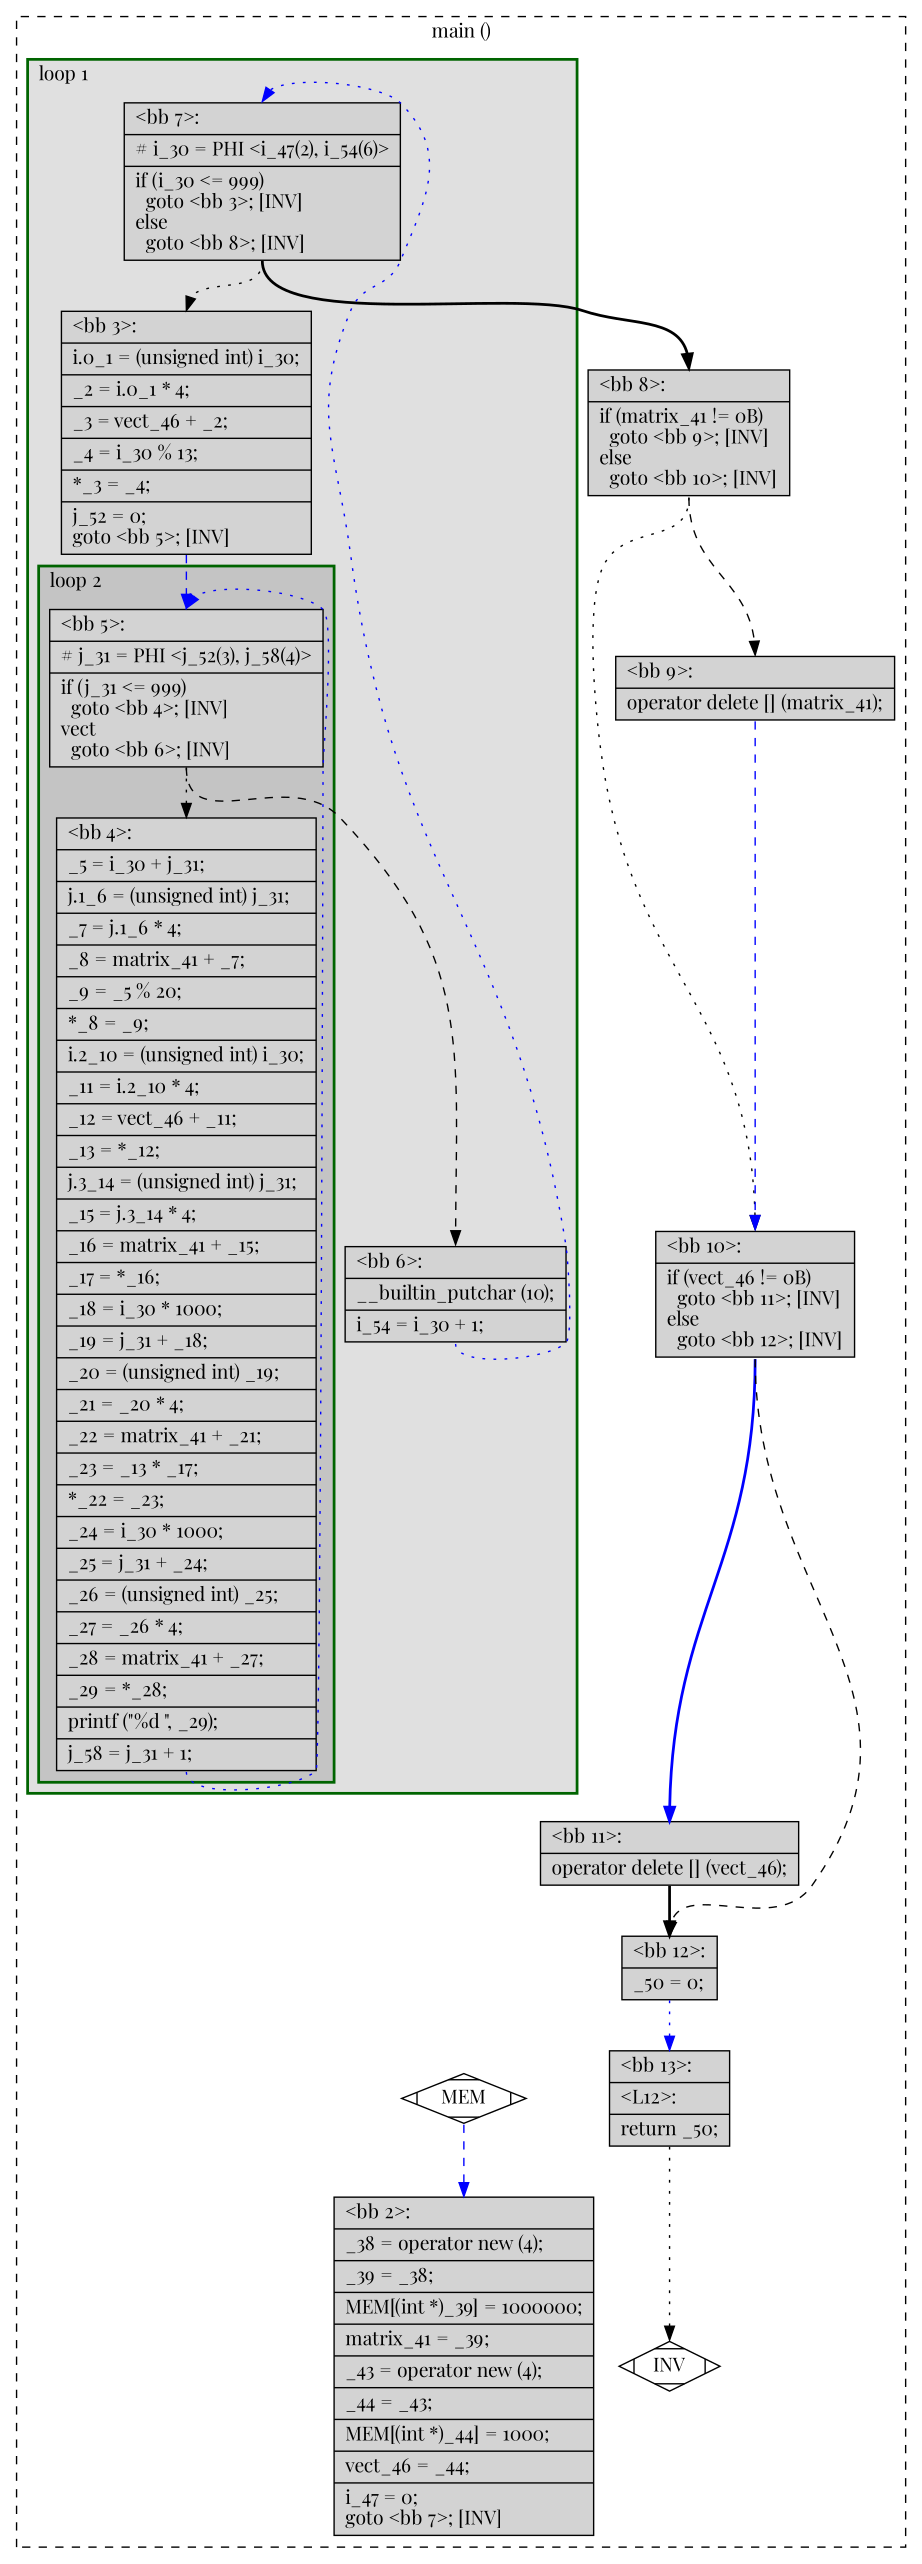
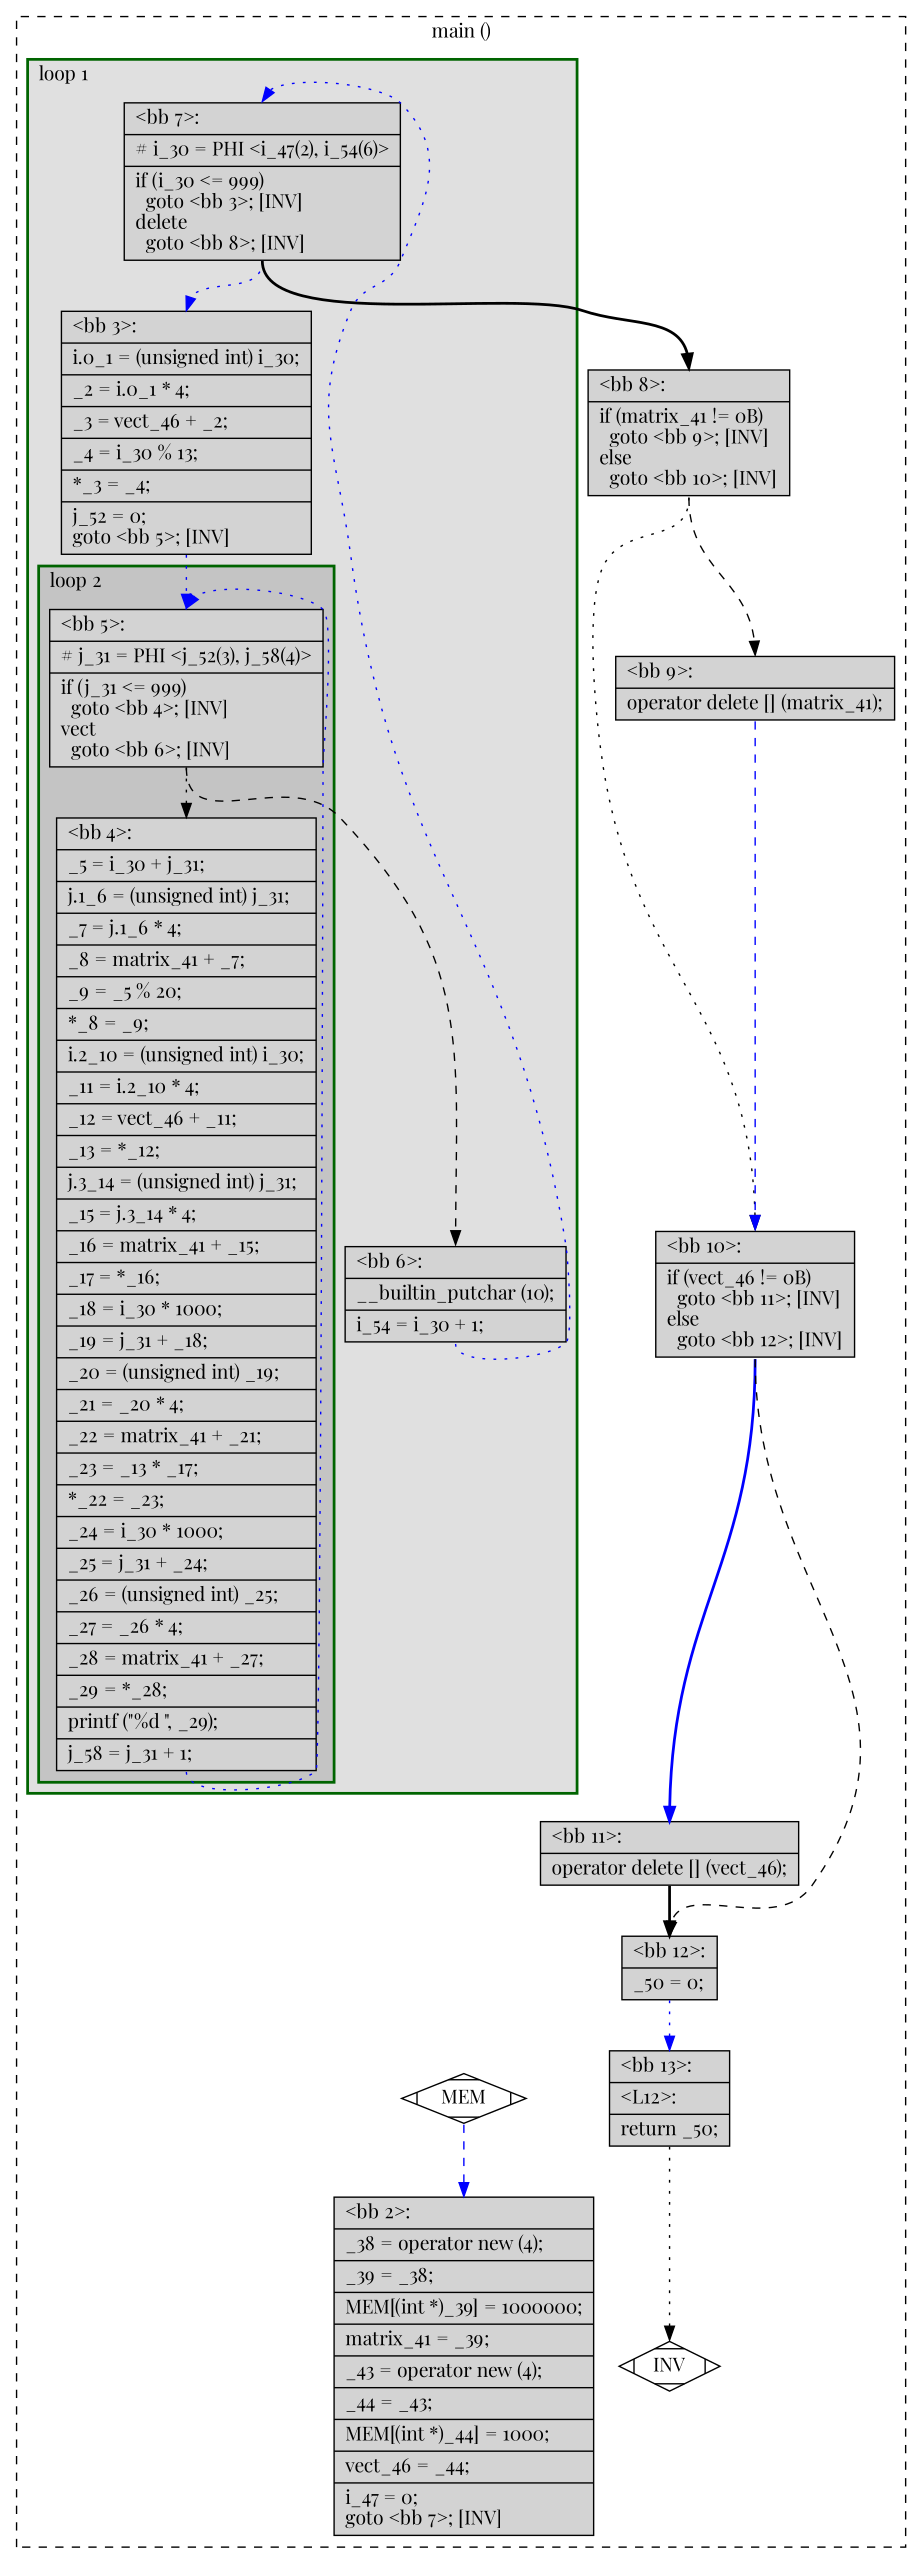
  digraph {
    fontname="Playfair Display"
    node [fillcolor=lightgrey fontname="Playfair Display" shape=record style=filled]
    edge [color=black constraint=true fontname="Playfair Display" headport=n style=dotted tailport=s weight=10]
    n1 [label="{\<bb\ 5\>:\l|#\ j_31\ =\ PHI\ \<j_52(3),\ j_58(4)\>\l|if\ (j_31\ \<=\ 999)\l\ \ goto\ \<bb\ 4\>;\ [INV]\lvect\l\ \ goto\ \<bb\ 6\>;\ [INV]\l}"]
    n2 [label="{\<bb\ 4\>:\l|_5\ =\ i_30\ +\ j_31;\l|j.1_6\ =\ (unsigned\ int)\ j_31;\l|_7\ =\ j.1_6\ *\ 4;\l|_8\ =\ matrix_41\ +\ _7;\l|_9\ =\ _5\ %\ 20;\l|*_8\ =\ _9;\l|i.2_10\ =\ (unsigned\ int)\ i_30;\l|_11\ =\ i.2_10\ *\ 4;\l|_12\ =\ vect_46\ +\ _11;\l|_13\ =\ *_12;\l|j.3_14\ =\ (unsigned\ int)\ j_31;\l|_15\ =\ j.3_14\ *\ 4;\l|_16\ =\ matrix_41\ +\ _15;\l|_17\ =\ *_16;\l|_18\ =\ i_30\ *\ 1000;\l|_19\ =\ j_31\ +\ _18;\l|_20\ =\ (unsigned\ int)\ _19;\l|_21\ =\ _20\ *\ 4;\l|_22\ =\ matrix_41\ +\ _21;\l|_23\ =\ _13\ *\ _17;\l|*_22\ =\ _23;\l|_24\ =\ i_30\ *\ 1000;\l|_25\ =\ j_31\ +\ _24;\l|_26\ =\ (unsigned\ int)\ _25;\l|_27\ =\ _26\ *\ 4;\l|_28\ =\ matrix_41\ +\ _27;\l|_29\ =\ *_28;\l|printf\ (\"%d\ \",\ _29);\l|j_58\ =\ j_31\ +\ 1;\l}"]
-   n3 [label="{\<bb\ 7\>:\l|#\ i_30\ =\ PHI\ \<i_47(2),\ i_54(6)\>\l|if\ (i_30\ \<=\ 999)\l\ \ goto\ \<bb\ 3\>;\ [INV]\lelse\l\ \ goto\ \<bb\ 8\>;\ [INV]\l}"]
+   n3 [label="{\<bb\ 7\>:\l|#\ i_30\ =\ PHI\ \<i_47(2),\ i_54(6)\>\l|if\ (i_30\ \<=\ 999)\l\ \ goto\ \<bb\ 3\>;\ [INV]\ldelete\l\ \ goto\ \<bb\ 8\>;\ [INV]\l}"]
    n4 [label="{\<bb\ 3\>:\l|i.0_1\ =\ (unsigned\ int)\ i_30;\l|_2\ =\ i.0_1\ *\ 4;\l|_3\ =\ vect_46\ +\ _2;\l|_4\ =\ i_30\ %\ 13;\l|*_3\ =\ _4;\l|j_52\ =\ 0;\lgoto\ \<bb\ 5\>;\ [INV]\l}"]
    n5 [label="{\<bb\ 6\>:\l|__builtin_putchar\ (10);\l|i_54\ =\ i_30\ +\ 1;\l}"]
    n6 [label="{\<bb\ 8\>:\l|if\ (matrix_41\ !=\ 0B)\l\ \ goto\ \<bb\ 9\>;\ [INV]\lelse\l\ \ goto\ \<bb\ 10\>;\ [INV]\l}"]
    n7 [fillcolor=white label=MEM shape=Mdiamond]
    n8 [fillcolor=white label=INV shape=Mdiamond]
    n9 [label="{\<bb\ 2\>:\l|_38\ =\ operator\ new\ (4);\l|_39\ =\ _38;\l|MEM[(int\ *)_39]\ =\ 1000000;\l|matrix_41\ =\ _39;\l|_43\ =\ operator\ new\ (4);\l|_44\ =\ _43;\l|MEM[(int\ *)_44]\ =\ 1000;\l|vect_46\ =\ _44;\l|i_47\ =\ 0;\lgoto\ \<bb\ 7\>;\ [INV]\l}"]
    n10 [label="{\<bb\ 9\>:\l|operator\ delete\ []\ (matrix_41);\l}"]
    n11 [label="{\<bb\ 10\>:\l|if\ (vect_46\ !=\ 0B)\l\ \ goto\ \<bb\ 11\>;\ [INV]\lelse\l\ \ goto\ \<bb\ 12\>;\ [INV]\l}"]
    n12 [label="{\<bb\ 11\>:\l|operator\ delete\ []\ (vect_46);\l}"]
    n13 [label="{\<bb\ 12\>:\l|_50\ =\ 0;\l}"]
    n14 [label="{\<bb\ 13\>:\l|\<L12\>:\l|return\ _50;\l}"]
    subgraph cluster_1 {
      color=black
      label="main ()"
      style=dashed
      n6
      n7
      n8
      n9
      n10
      n11
      n12
      n13
      n14
      subgraph cluster_2 {
        color=darkgreen
        fillcolor=grey88
        label="loop 1"
        labeljust=l
        penwidth=2
        style=filled
        n3
        n4
        n5
        subgraph cluster_3 {
          color=darkgreen
          fillcolor=grey77
          label="loop 2"
          labeljust=l
          penwidth=2
          style=filled
          n1
          n2
        }
      }
    }
    n1 -> n2
    n1 -> n5 [style=dashed]
    n2 -> n1 [color=blue constraint=false]
-   n3 -> n4
+   n3 -> n4 [color=blue]
    n3 -> n6 [style=bold]
-   n4 -> n1 [color=blue style=dashed weight=100]
+   n4 -> n1 [color=blue weight=100]
    n5 -> n3 [color=blue constraint=false]
    n6 -> n10 [style=dashed]
    n6 -> n11
    n7 -> n8 [style=invis color="" weight=""]
    n7 -> n9 [color=blue style=dashed weight=100]
    n10 -> n11 [color=blue style=dashed weight=100]
    n11 -> n12 [color=blue style=bold]
    n11 -> n13 [style=dashed]
    n12 -> n13 [style=bold weight=100]
    n13 -> n14 [color=blue weight=100]
    n14 -> n8
  }
